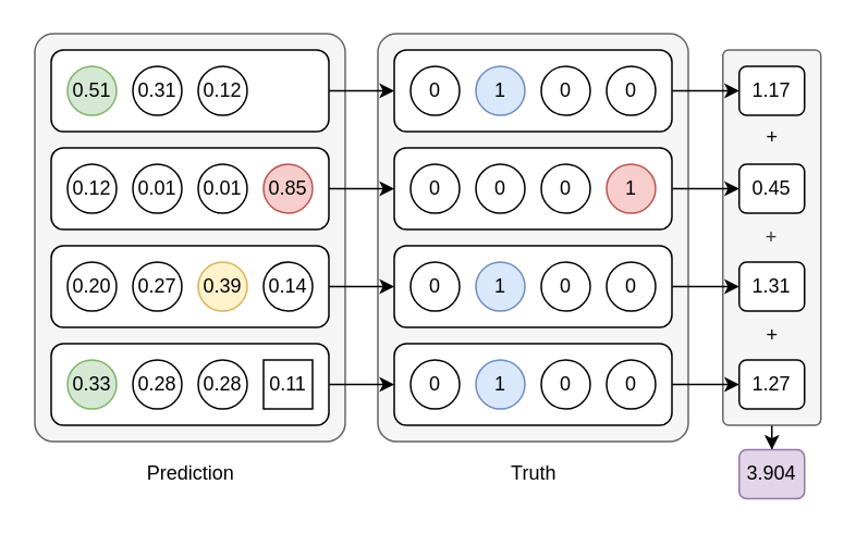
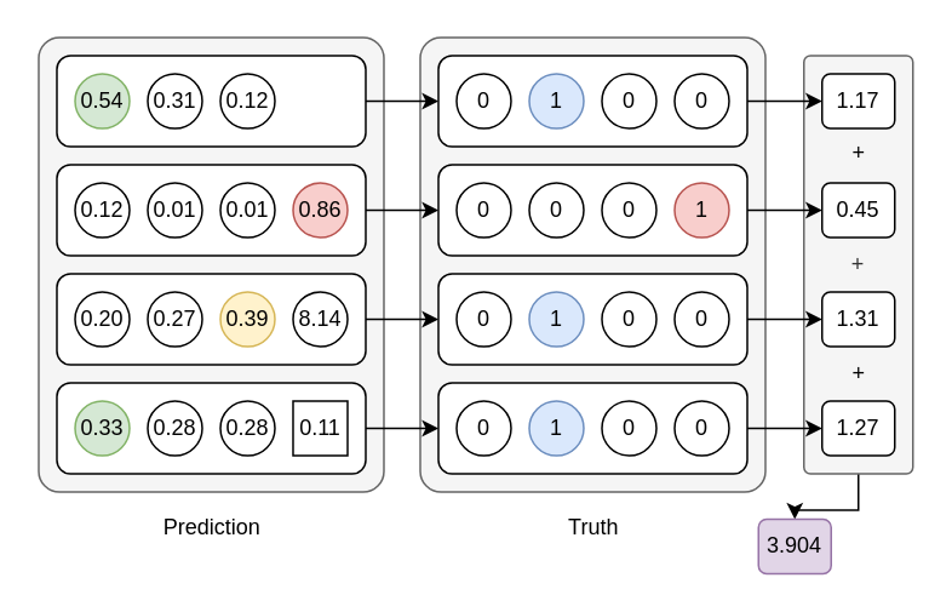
  <mxCell id="0" />
  <mxCell id="1" parent="0" />
  <mxCell id="2" style="edgeStyle=orthogonalEdgeStyle;rounded=0;orthogonalLoop=1;jettySize=auto;html=1;" edge="1" parent="1" source="3" target="59"><mxGeometry relative="1" as="geometry" /></mxCell>
  <mxCell id="3" value="+" style="rounded=1;whiteSpace=wrap;html=1;fillColor=#f5f5f5;strokeColor=#666666;fontColor=#333333;arcSize=6;" vertex="1" parent="1"><mxGeometry x="442" y="30" width="60" height="230" as="geometry" /></mxCell>
  <mxCell id="4" value="" style="rounded=1;whiteSpace=wrap;html=1;fillColor=#f5f5f5;strokeColor=#666666;fontColor=#333333;arcSize=6;" vertex="1" parent="1"><mxGeometry x="20.83" y="20" width="190" height="250" as="geometry" /></mxCell>
  <mxCell id="5" value="" style="rounded=1;whiteSpace=wrap;html=1;fillColor=#f5f5f5;strokeColor=#666666;fontColor=#333333;arcSize=6;" vertex="1" parent="1"><mxGeometry x="230.83" y="20" width="190" height="250" as="geometry" /></mxCell>
  <mxCell id="6" style="edgeStyle=orthogonalEdgeStyle;rounded=0;orthogonalLoop=1;jettySize=auto;html=1;" edge="1" parent="1" source="7" target="55"><mxGeometry relative="1" as="geometry" /></mxCell>
  <mxCell id="7" value="" style="rounded=1;whiteSpace=wrap;html=1;" vertex="1" parent="1"><mxGeometry x="240.83" y="30" width="170" height="50" as="geometry" /></mxCell>
  <mxCell id="8" value="0" style="ellipse;whiteSpace=wrap;html=1;" vertex="1" parent="1"><mxGeometry x="250.83" y="40" width="30" height="30" as="geometry" /></mxCell>
  <mxCell id="9" value="1" style="ellipse;whiteSpace=wrap;html=1;fillColor=#dae8fc;strokeColor=#6c8ebf;" vertex="1" parent="1"><mxGeometry x="290.83" y="40" width="30" height="30" as="geometry" /></mxCell>
  <mxCell id="10" value="0" style="ellipse;whiteSpace=wrap;html=1;" vertex="1" parent="1"><mxGeometry x="330.83" y="40" width="30" height="30" as="geometry" /></mxCell>
  <mxCell id="11" value="0" style="ellipse;whiteSpace=wrap;html=1;" vertex="1" parent="1"><mxGeometry x="370.83" y="40" width="30" height="30" as="geometry" /></mxCell>
  <mxCell id="12" style="edgeStyle=orthogonalEdgeStyle;rounded=0;orthogonalLoop=1;jettySize=auto;html=1;" edge="1" parent="1" source="13" target="56"><mxGeometry relative="1" as="geometry" /></mxCell>
  <mxCell id="13" value="" style="rounded=1;whiteSpace=wrap;html=1;" vertex="1" parent="1"><mxGeometry x="240.83" y="90" width="170" height="50" as="geometry" /></mxCell>
  <mxCell id="14" value="0" style="ellipse;whiteSpace=wrap;html=1;" vertex="1" parent="1"><mxGeometry x="250.83" y="100" width="30" height="30" as="geometry" /></mxCell>
  <mxCell id="15" value="0" style="ellipse;whiteSpace=wrap;html=1;" vertex="1" parent="1"><mxGeometry x="290.83" y="100" width="30" height="30" as="geometry" /></mxCell>
  <mxCell id="16" value="0" style="ellipse;whiteSpace=wrap;html=1;" vertex="1" parent="1"><mxGeometry x="330.83" y="100" width="30" height="30" as="geometry" /></mxCell>
  <mxCell id="17" value="1" style="ellipse;whiteSpace=wrap;html=1;fillColor=#f8cecc;strokeColor=#b85450;" vertex="1" parent="1"><mxGeometry x="370.83" y="100" width="30" height="30" as="geometry" /></mxCell>
  <mxCell id="18" style="edgeStyle=orthogonalEdgeStyle;rounded=0;orthogonalLoop=1;jettySize=auto;html=1;" edge="1" parent="1" source="19" target="57"><mxGeometry relative="1" as="geometry" /></mxCell>
  <mxCell id="19" value="" style="rounded=1;whiteSpace=wrap;html=1;" vertex="1" parent="1"><mxGeometry x="240.83" y="150" width="170" height="50" as="geometry" /></mxCell>
  <mxCell id="20" value="0" style="ellipse;whiteSpace=wrap;html=1;" vertex="1" parent="1"><mxGeometry x="250.83" y="160" width="30" height="30" as="geometry" /></mxCell>
  <mxCell id="21" value="1" style="ellipse;whiteSpace=wrap;html=1;fillColor=#dae8fc;strokeColor=#6c8ebf;" vertex="1" parent="1"><mxGeometry x="290.83" y="160" width="30" height="30" as="geometry" /></mxCell>
  <mxCell id="22" value="0" style="ellipse;whiteSpace=wrap;html=1;" vertex="1" parent="1"><mxGeometry x="330.83" y="160" width="30" height="30" as="geometry" /></mxCell>
  <mxCell id="23" value="0" style="ellipse;whiteSpace=wrap;html=1;" vertex="1" parent="1"><mxGeometry x="370.83" y="160" width="30" height="30" as="geometry" /></mxCell>
  <mxCell id="24" style="edgeStyle=orthogonalEdgeStyle;rounded=0;orthogonalLoop=1;jettySize=auto;html=1;" edge="1" parent="1" source="25" target="58"><mxGeometry relative="1" as="geometry" /></mxCell>
  <mxCell id="25" value="" style="rounded=1;whiteSpace=wrap;html=1;" vertex="1" parent="1"><mxGeometry x="240.83" y="210" width="170" height="50" as="geometry" /></mxCell>
  <mxCell id="26" value="0" style="ellipse;whiteSpace=wrap;html=1;" vertex="1" parent="1"><mxGeometry x="250.83" y="220" width="30" height="30" as="geometry" /></mxCell>
  <mxCell id="27" value="1" style="ellipse;whiteSpace=wrap;html=1;fillColor=#dae8fc;strokeColor=#6c8ebf;" vertex="1" parent="1"><mxGeometry x="290.83" y="220" width="30" height="30" as="geometry" /></mxCell>
  <mxCell id="28" value="0" style="ellipse;whiteSpace=wrap;html=1;" vertex="1" parent="1"><mxGeometry x="330.83" y="220" width="30" height="30" as="geometry" /></mxCell>
  <mxCell id="29" value="0" style="ellipse;whiteSpace=wrap;html=1;" vertex="1" parent="1"><mxGeometry x="370.83" y="220" width="30" height="30" as="geometry" /></mxCell>
  <mxCell id="30" style="edgeStyle=orthogonalEdgeStyle;rounded=0;orthogonalLoop=1;jettySize=auto;html=1;" edge="1" parent="1" source="31" target="7"><mxGeometry relative="1" as="geometry" /></mxCell>
  <mxCell id="31" value="" style="rounded=1;whiteSpace=wrap;html=1;" vertex="1" parent="1"><mxGeometry x="30.83" y="30" width="170" height="50" as="geometry" /></mxCell>
- <mxCell id="32" value="0.51" style="ellipse;whiteSpace=wrap;html=1;fillColor=#d5e8d4;strokeColor=#82b366;" vertex="1" parent="1"><mxGeometry x="40.83" y="40" width="30" height="30" as="geometry" /></mxCell>
+ <mxCell id="32" value="0.54" style="ellipse;whiteSpace=wrap;html=1;fillColor=#d5e8d4;strokeColor=#82b366;" vertex="1" parent="1"><mxGeometry x="40.83" y="40" width="30" height="30" as="geometry" /></mxCell>
  <mxCell id="33" value="0.31" style="ellipse;whiteSpace=wrap;html=1;" vertex="1" parent="1"><mxGeometry x="80.83" y="40" width="30" height="30" as="geometry" /></mxCell>
  <mxCell id="34" value="0.12" style="ellipse;whiteSpace=wrap;html=1;" vertex="1" parent="1"><mxGeometry x="120.83" y="40" width="30" height="30" as="geometry" /></mxCell>
  <mxCell id="35" style="edgeStyle=orthogonalEdgeStyle;rounded=0;orthogonalLoop=1;jettySize=auto;html=1;" edge="1" parent="1" source="36" target="13"><mxGeometry relative="1" as="geometry" /></mxCell>
  <mxCell id="36" value="" style="rounded=1;whiteSpace=wrap;html=1;" vertex="1" parent="1"><mxGeometry x="30.83" y="90" width="170" height="50" as="geometry" /></mxCell>
  <mxCell id="37" value="0.12" style="ellipse;whiteSpace=wrap;html=1;" vertex="1" parent="1"><mxGeometry x="40.83" y="100" width="30" height="30" as="geometry" /></mxCell>
  <mxCell id="38" value="0.01" style="ellipse;whiteSpace=wrap;html=1;" vertex="1" parent="1"><mxGeometry x="80.83" y="100" width="30" height="30" as="geometry" /></mxCell>
  <mxCell id="39" value="0.01" style="ellipse;whiteSpace=wrap;html=1;" vertex="1" parent="1"><mxGeometry x="120.83" y="100" width="30" height="30" as="geometry" /></mxCell>
- <mxCell id="40" value="0.85" style="ellipse;whiteSpace=wrap;html=1;fillColor=#f8cecc;strokeColor=#b85450;" vertex="1" parent="1"><mxGeometry x="160.83" y="100" width="30" height="30" as="geometry" /></mxCell>
+ <mxCell id="40" value="0.86" style="ellipse;whiteSpace=wrap;html=1;fillColor=#f8cecc;strokeColor=#b85450;" vertex="1" parent="1"><mxGeometry x="160.83" y="100" width="30" height="30" as="geometry" /></mxCell>
  <mxCell id="41" style="edgeStyle=orthogonalEdgeStyle;rounded=0;orthogonalLoop=1;jettySize=auto;html=1;" edge="1" parent="1" source="42" target="19"><mxGeometry relative="1" as="geometry" /></mxCell>
  <mxCell id="42" value="" style="rounded=1;whiteSpace=wrap;html=1;" vertex="1" parent="1"><mxGeometry x="30.83" y="150" width="170" height="50" as="geometry" /></mxCell>
  <mxCell id="43" value="0.20" style="ellipse;whiteSpace=wrap;html=1;" vertex="1" parent="1"><mxGeometry x="40.83" y="160" width="30" height="30" as="geometry" /></mxCell>
  <mxCell id="44" value="0.27" style="ellipse;whiteSpace=wrap;html=1;" vertex="1" parent="1"><mxGeometry x="80.83" y="160" width="30" height="30" as="geometry" /></mxCell>
  <mxCell id="45" value="0.39" style="ellipse;whiteSpace=wrap;html=1;fillColor=#fff2cc;strokeColor=#d6b656;" vertex="1" parent="1"><mxGeometry x="120.83" y="160" width="30" height="30" as="geometry" /></mxCell>
- <mxCell id="46" value="0.14" style="ellipse;whiteSpace=wrap;html=1;" vertex="1" parent="1"><mxGeometry x="160.83" y="160" width="30" height="30" as="geometry" /></mxCell>
+ <mxCell id="46" value="8.14" style="ellipse;whiteSpace=wrap;html=1;" vertex="1" parent="1"><mxGeometry x="160.83" y="160" width="30" height="30" as="geometry" /></mxCell>
  <mxCell id="47" style="edgeStyle=orthogonalEdgeStyle;rounded=0;orthogonalLoop=1;jettySize=auto;html=1;" edge="1" parent="1" source="48" target="25"><mxGeometry relative="1" as="geometry" /></mxCell>
  <mxCell id="48" value="" style="rounded=1;whiteSpace=wrap;html=1;" vertex="1" parent="1"><mxGeometry x="30.83" y="210" width="170" height="50" as="geometry" /></mxCell>
  <mxCell id="49" value="0.33" style="ellipse;whiteSpace=wrap;html=1;fillColor=#d5e8d4;strokeColor=#82b366;" vertex="1" parent="1"><mxGeometry x="40.83" y="220" width="30" height="30" as="geometry" /></mxCell>
  <mxCell id="50" value="0.28" style="ellipse;whiteSpace=wrap;html=1;" vertex="1" parent="1"><mxGeometry x="80.83" y="220" width="30" height="30" as="geometry" /></mxCell>
  <mxCell id="51" value="0.28" style="ellipse;whiteSpace=wrap;html=1;" vertex="1" parent="1"><mxGeometry x="120.83" y="220" width="30" height="30" as="geometry" /></mxCell>
  <mxCell id="52" value="0.11" style="whiteSpace=wrap;html=1;rounded=0;" vertex="1" parent="1"><mxGeometry x="160.83" y="220" width="30" height="30" as="geometry" /></mxCell>
  <mxCell id="53" value="Prediction" style="text;html=1;align=center;verticalAlign=middle;resizable=0;points=[];;autosize=1;" vertex="1" parent="1"><mxGeometry x="80.83" y="280" width="70" height="20" as="geometry" /></mxCell>
  <mxCell id="54" value="Truth" style="text;html=1;align=center;verticalAlign=middle;resizable=0;points=[];;autosize=1;" vertex="1" parent="1"><mxGeometry x="305.83" y="280" width="40" height="20" as="geometry" /></mxCell>
  <mxCell id="55" value="1.17" style="rounded=1;whiteSpace=wrap;html=1;" vertex="1" parent="1"><mxGeometry x="452" y="40" width="40" height="30" as="geometry" /></mxCell>
  <mxCell id="56" value="0.45" style="rounded=1;whiteSpace=wrap;html=1;" vertex="1" parent="1"><mxGeometry x="452" y="100" width="40" height="30" as="geometry" /></mxCell>
  <mxCell id="57" value="1.31" style="rounded=1;whiteSpace=wrap;html=1;" vertex="1" parent="1"><mxGeometry x="452" y="160" width="40" height="30" as="geometry" /></mxCell>
  <mxCell id="58" value="1.27" style="rounded=1;whiteSpace=wrap;html=1;" vertex="1" parent="1"><mxGeometry x="452" y="220" width="40" height="30" as="geometry" /></mxCell>
- <mxCell id="59" value="3.904" style="rounded=1;whiteSpace=wrap;html=1;fillColor=#e1d5e7;strokeColor=#9673a6;" vertex="1" parent="1"><mxGeometry x="452" y="275" width="40" height="30" as="geometry" /></mxCell>
+ <mxCell id="59" value="3.904" style="rounded=1;whiteSpace=wrap;html=1;fillColor=#e1d5e7;strokeColor=#9673a6;" vertex="1" parent="1"><mxGeometry x="417" y="285" width="40" height="30" as="geometry" /></mxCell>
  <mxCell id="60" value="+" style="text;html=1;align=center;verticalAlign=middle;resizable=0;points=[];;autosize=1;" vertex="1" parent="1"><mxGeometry x="462" y="74" width="20" height="20" as="geometry" /></mxCell>
  <mxCell id="61" value="+" style="text;html=1;align=center;verticalAlign=middle;resizable=0;points=[];;autosize=1;" vertex="1" parent="1"><mxGeometry x="462" y="195" width="20" height="20" as="geometry" /></mxCell>
